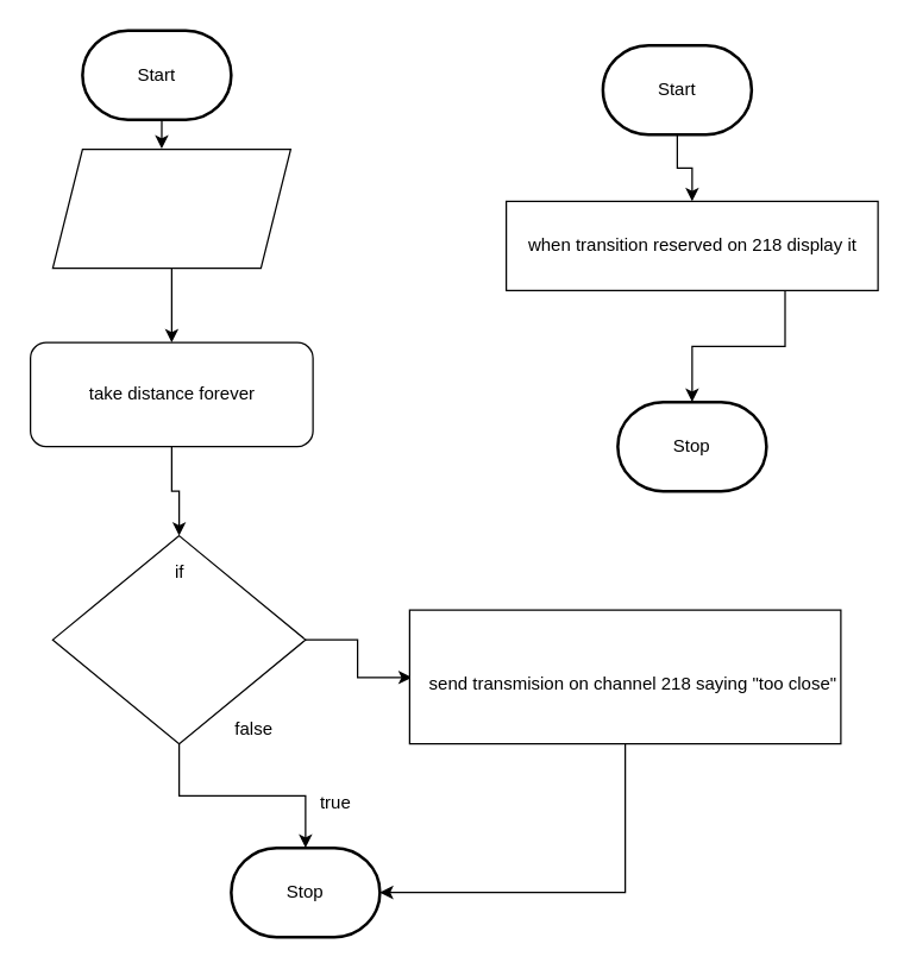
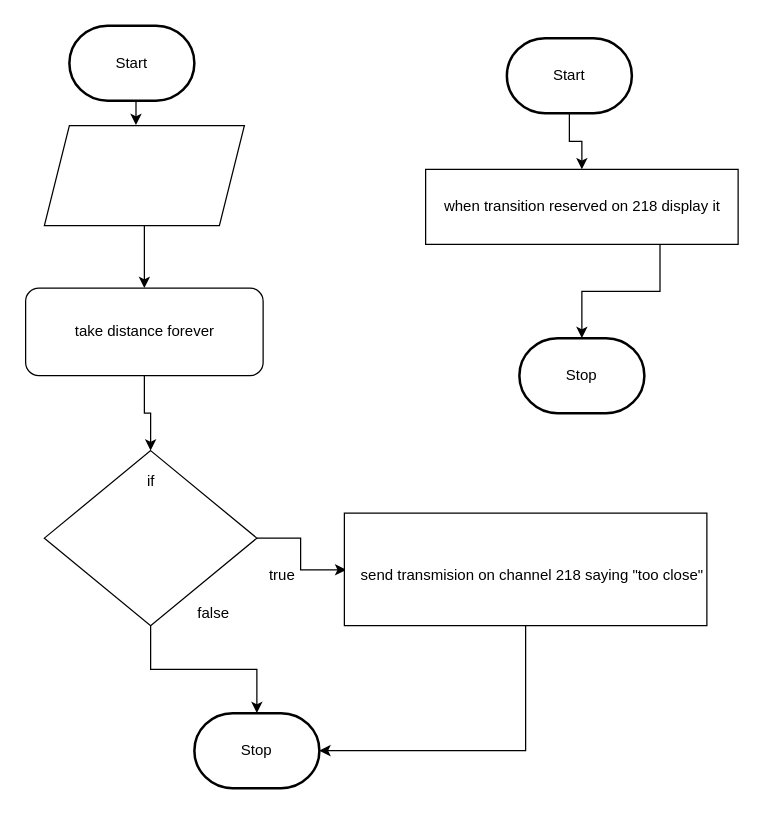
  <mxCell id="0" />
  <mxCell id="1" parent="0" />
  <mxCell id="2" style="edgeStyle=orthogonalEdgeStyle;rounded=0;html=1;exitX=0.5;exitY=1;exitDx=0;exitDy=0;exitPerimeter=0;entryX=0.458;entryY=-0.006;entryDx=0;entryDy=0;entryPerimeter=0;" edge="1" parent="1" source="3" target="6"><mxGeometry relative="1" as="geometry" /></mxCell>
  <mxCell id="3" value="Start" style="strokeWidth=2;html=1;shape=mxgraph.flowchart.terminator;whiteSpace=wrap;" parent="1" vertex="1"><mxGeometry x="55" y="20" width="100" height="60" as="geometry" /></mxCell>
  <mxCell id="4" value="Stop" style="strokeWidth=2;html=1;shape=mxgraph.flowchart.terminator;whiteSpace=wrap;" parent="1" vertex="1"><mxGeometry x="155" y="570" width="100" height="60" as="geometry" /></mxCell>
  <mxCell id="5" style="edgeStyle=orthogonalEdgeStyle;html=1;exitX=0.5;exitY=1;exitDx=0;exitDy=0;entryX=0.5;entryY=0;entryDx=0;entryDy=0;rounded=0;" edge="1" parent="1" source="6" target="8"><mxGeometry relative="1" as="geometry" /></mxCell>
  <mxCell id="6" value="" style="shape=parallelogram;perimeter=parallelogramPerimeter;whiteSpace=wrap;html=1;fixedSize=1;" vertex="1" parent="1"><mxGeometry x="35" y="100" width="160" height="80" as="geometry" /></mxCell>
  <mxCell id="7" style="edgeStyle=orthogonalEdgeStyle;rounded=0;html=1;exitX=0.5;exitY=1;exitDx=0;exitDy=0;entryX=0.5;entryY=0;entryDx=0;entryDy=0;" edge="1" parent="1" source="8" target="12"><mxGeometry relative="1" as="geometry" /></mxCell>
  <mxCell id="8" value="" style="rounded=1;whiteSpace=wrap;html=1;" vertex="1" parent="1"><mxGeometry x="20" y="230" width="190" height="70" as="geometry" /></mxCell>
  <mxCell id="9" value="take distance forever" style="text;html=1;align=center;verticalAlign=middle;resizable=0;points=[];autosize=1;strokeColor=none;fillColor=none;" vertex="1" parent="1"><mxGeometry x="45" y="250" width="140" height="30" as="geometry" /></mxCell>
  <mxCell id="10" style="edgeStyle=orthogonalEdgeStyle;rounded=0;html=1;exitX=1;exitY=0.5;exitDx=0;exitDy=0;entryX=0.005;entryY=0.346;entryDx=0;entryDy=0;entryPerimeter=0;" edge="1" parent="1" source="12" target="18"><mxGeometry relative="1" as="geometry" /></mxCell>
  <mxCell id="11" style="edgeStyle=orthogonalEdgeStyle;rounded=0;html=1;exitX=0.5;exitY=1;exitDx=0;exitDy=0;" edge="1" parent="1" source="12" target="4"><mxGeometry relative="1" as="geometry" /></mxCell>
  <mxCell id="12" value="" style="rhombus;whiteSpace=wrap;html=1;" vertex="1" parent="1"><mxGeometry x="35" y="360" width="170" height="140" as="geometry" /></mxCell>
  <mxCell id="13" value="if" style="text;html=1;align=center;verticalAlign=middle;resizable=0;points=[];autosize=1;strokeColor=none;fillColor=none;" vertex="1" parent="1"><mxGeometry x="105" y="370" width="30" height="30" as="geometry" /></mxCell>
- <mxCell id="14" value="true" style="text;html=1;align=center;verticalAlign=middle;resizable=0;points=[];autosize=1;strokeColor=none;fillColor=none;" vertex="1" parent="1"><mxGeometry x="205" y="525" width="40" height="30" as="geometry" /></mxCell>
+ <mxCell id="14" value="true" style="text;html=1;align=center;verticalAlign=middle;resizable=0;points=[];autosize=1;strokeColor=none;fillColor=none;" vertex="1" parent="1"><mxGeometry x="205" y="445" width="40" height="30" as="geometry" /></mxCell>
  <mxCell id="15" value="false" style="text;html=1;align=center;verticalAlign=middle;resizable=0;points=[];autosize=1;strokeColor=none;fillColor=none;" vertex="1" parent="1"><mxGeometry x="145" y="475" width="50" height="30" as="geometry" /></mxCell>
  <mxCell id="16" style="edgeStyle=orthogonalEdgeStyle;rounded=0;html=1;exitX=0.5;exitY=1;exitDx=0;exitDy=0;entryX=1;entryY=0.5;entryDx=0;entryDy=0;entryPerimeter=0;" edge="1" parent="1" source="17" target="4"><mxGeometry relative="1" as="geometry" /></mxCell>
  <mxCell id="17" value="" style="whiteSpace=wrap;html=1;" vertex="1" parent="1"><mxGeometry x="275" y="410" width="290" height="90" as="geometry" /></mxCell>
  <mxCell id="18" value="send transmision on channel 218 saying &quot;too close&quot;" style="text;html=1;align=center;verticalAlign=middle;resizable=0;points=[];autosize=1;strokeColor=none;fillColor=none;" vertex="1" parent="1"><mxGeometry x="275" y="445" width="300" height="30" as="geometry" /></mxCell>
  <mxCell id="19" style="edgeStyle=orthogonalEdgeStyle;rounded=0;html=1;exitX=0.5;exitY=1;exitDx=0;exitDy=0;exitPerimeter=0;entryX=0.5;entryY=0;entryDx=0;entryDy=0;" edge="1" parent="1" source="20" target="22"><mxGeometry relative="1" as="geometry" /></mxCell>
  <mxCell id="20" value="Start" style="strokeWidth=2;html=1;shape=mxgraph.flowchart.terminator;whiteSpace=wrap;" vertex="1" parent="1"><mxGeometry x="405" y="30" width="100" height="60" as="geometry" /></mxCell>
  <mxCell id="21" style="edgeStyle=orthogonalEdgeStyle;rounded=0;html=1;exitX=0.75;exitY=1;exitDx=0;exitDy=0;entryX=0.5;entryY=0;entryDx=0;entryDy=0;entryPerimeter=0;" edge="1" parent="1" source="22" target="24"><mxGeometry relative="1" as="geometry" /></mxCell>
  <mxCell id="22" value="" style="whiteSpace=wrap;html=1;" vertex="1" parent="1"><mxGeometry x="340" y="135" width="250" height="60" as="geometry" /></mxCell>
  <mxCell id="23" value="when transition reserved on 218 display it" style="text;html=1;align=center;verticalAlign=middle;resizable=0;points=[];autosize=1;strokeColor=none;fillColor=none;" vertex="1" parent="1"><mxGeometry x="340" y="150" width="250" height="30" as="geometry" /></mxCell>
  <mxCell id="24" value="Stop" style="strokeWidth=2;html=1;shape=mxgraph.flowchart.terminator;whiteSpace=wrap;" vertex="1" parent="1"><mxGeometry x="415" y="270" width="100" height="60" as="geometry" /></mxCell>
